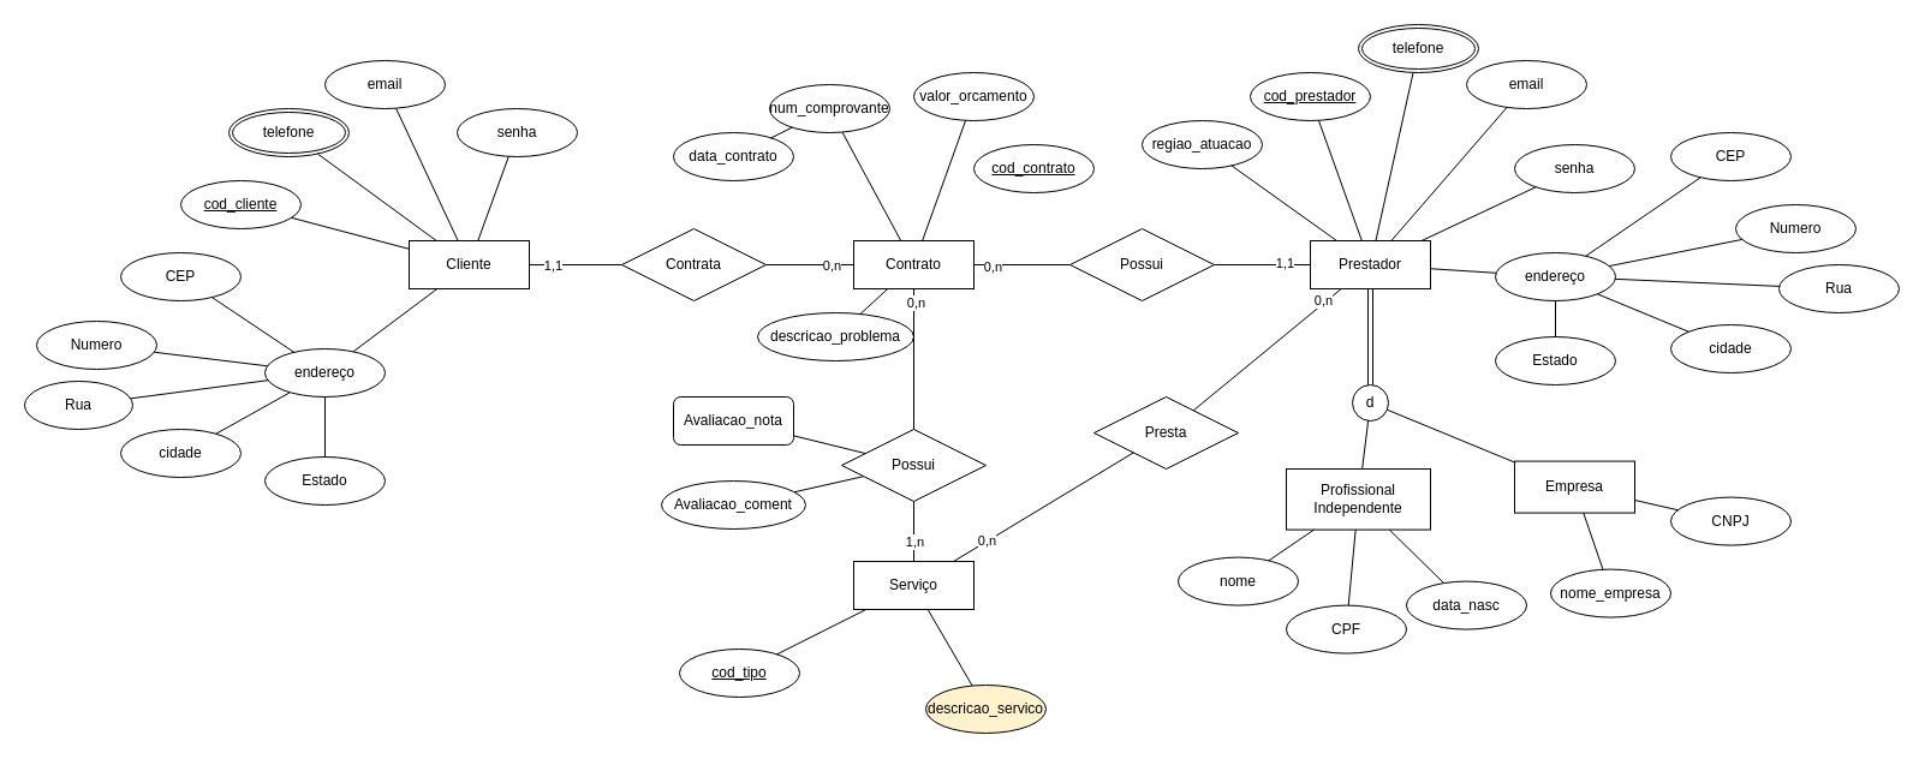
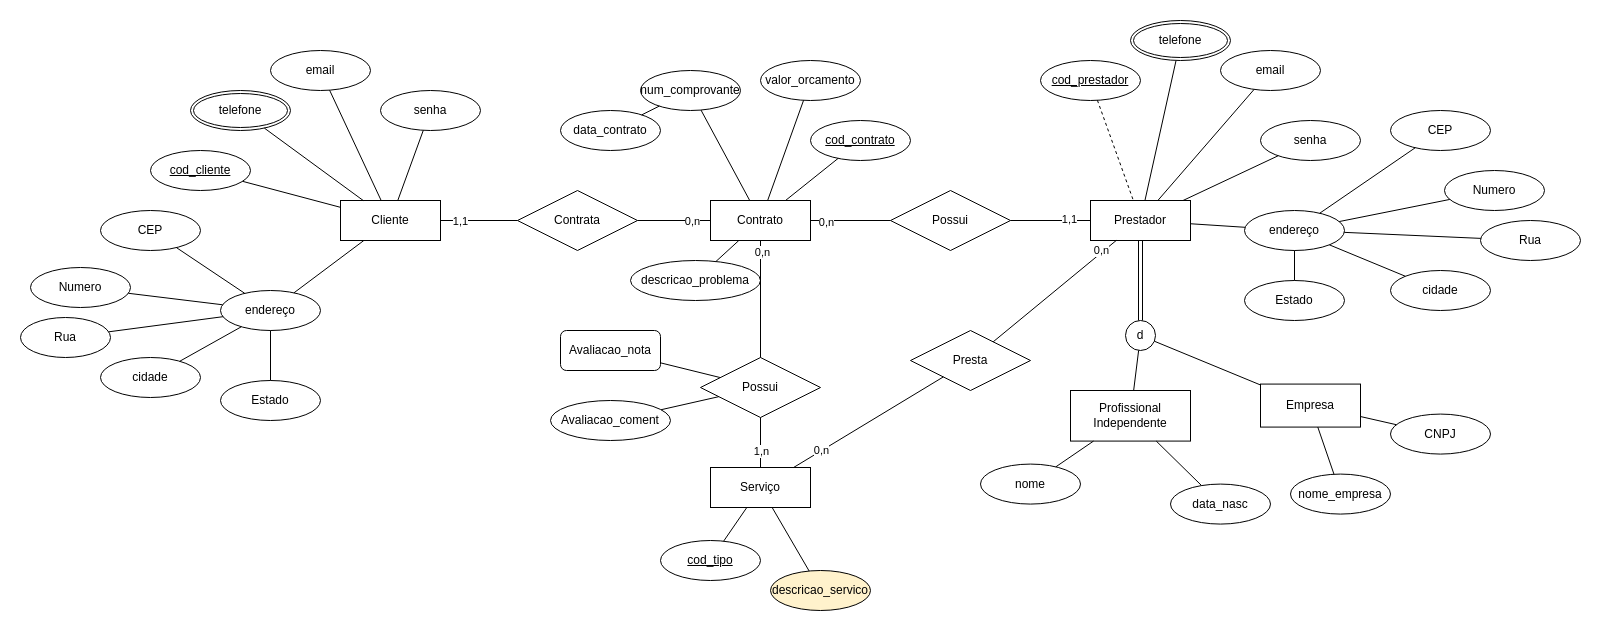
  <mxCell id="0" />
  <mxCell id="1" parent="0" />
  <mxCell id="2" value="Prestador" style="rounded=0;whiteSpace=wrap;html=1;" parent="1" vertex="1"><mxGeometry x="1090" y="200" width="100" height="40" as="geometry" /></mxCell>
  <mxCell id="3" value="Profissional Independente" style="rounded=0;whiteSpace=wrap;html=1;" parent="1" vertex="1"><mxGeometry x="1070" y="390" width="120" height="50.58" as="geometry" /></mxCell>
  <mxCell id="4" value="Empresa" style="rounded=0;whiteSpace=wrap;html=1;" parent="1" vertex="1"><mxGeometry x="1260" y="383.58" width="100" height="43" as="geometry" /></mxCell>
  <mxCell id="5" value="d" style="ellipse;whiteSpace=wrap;html=1;aspect=fixed;" parent="1" vertex="1"><mxGeometry x="1125" y="320" width="30" height="30" as="geometry" /></mxCell>
  <mxCell id="6" value="" style="shape=link;html=1;rounded=0;" parent="1" source="2" target="5" edge="1"><mxGeometry relative="1" as="geometry"><mxPoint x="1270" y="410" as="sourcePoint" /><mxPoint x="1430" y="410" as="targetPoint" /></mxGeometry></mxCell>
  <mxCell id="7" value="" style="endArrow=none;html=1;rounded=0;" parent="1" source="3" target="5" edge="1"><mxGeometry width="50" height="50" relative="1" as="geometry"><mxPoint x="1280" y="430" as="sourcePoint" /><mxPoint x="1120" y="360" as="targetPoint" /></mxGeometry></mxCell>
  <mxCell id="8" value="" style="endArrow=none;html=1;rounded=0;" parent="1" source="4" target="5" edge="1"><mxGeometry width="50" height="50" relative="1" as="geometry"><mxPoint x="1280" y="430" as="sourcePoint" /><mxPoint x="1330" y="380" as="targetPoint" /></mxGeometry></mxCell>
  <mxCell id="9" value="Avaliacao_nota" style="whiteSpace=wrap;html=1;align=center;rounded=1;" parent="1" vertex="1"><mxGeometry x="560" y="330" width="100" height="40" as="geometry" /></mxCell>
  <mxCell id="10" value="senha" style="ellipse;whiteSpace=wrap;html=1;align=center;" parent="1" vertex="1"><mxGeometry x="1260" y="120" width="100" height="40" as="geometry" /></mxCell>
  <mxCell id="11" value="endereço" style="ellipse;whiteSpace=wrap;html=1;align=center;" parent="1" vertex="1"><mxGeometry x="1244" y="210" width="100" height="40" as="geometry" /></mxCell>
  <mxCell id="12" value="cod_prestador" style="ellipse;whiteSpace=wrap;html=1;align=center;fontStyle=4;" parent="1" vertex="1"><mxGeometry x="1040" y="60" width="100" height="40" as="geometry" /></mxCell>
  <mxCell id="13" value="" style="endArrow=none;html=1;rounded=0;" parent="1" source="2" target="11" edge="1"><mxGeometry relative="1" as="geometry"><mxPoint x="1220" y="210" as="sourcePoint" /><mxPoint x="1380" y="210" as="targetPoint" /></mxGeometry></mxCell>
  <mxCell id="14" value="" style="endArrow=none;html=1;rounded=0;" parent="1" source="10" target="2" edge="1"><mxGeometry relative="1" as="geometry"><mxPoint x="1220" y="210" as="sourcePoint" /><mxPoint x="1380" y="210" as="targetPoint" /></mxGeometry></mxCell>
  <mxCell id="15" value="" style="endArrow=none;html=1;rounded=0;" parent="1" source="2" target="17" edge="1"><mxGeometry relative="1" as="geometry"><mxPoint x="1220" y="210" as="sourcePoint" /><mxPoint x="1293.658" y="58.902" as="targetPoint" /></mxGeometry></mxCell>
- <mxCell id="16" value="" style="endArrow=none;html=1;rounded=0;" parent="1" source="12" target="2" edge="1"><mxGeometry relative="1" as="geometry"><mxPoint x="1220" y="210" as="sourcePoint" /><mxPoint x="1380" y="210" as="targetPoint" /></mxGeometry></mxCell>
+ <mxCell id="16" value="" style="endArrow=none;html=1;rounded=0;dashed=1;" parent="1" source="12" target="2" edge="1"><mxGeometry relative="1" as="geometry"><mxPoint x="1220" y="210" as="sourcePoint" /><mxPoint x="1380" y="210" as="targetPoint" /></mxGeometry></mxCell>
  <mxCell id="17" value="telefone" style="ellipse;shape=doubleEllipse;margin=3;whiteSpace=wrap;html=1;align=center;" parent="1" vertex="1"><mxGeometry x="1130" y="20" width="100" height="40" as="geometry" /></mxCell>
  <mxCell id="18" value="cidade" style="ellipse;whiteSpace=wrap;html=1;align=center;" parent="1" vertex="1"><mxGeometry x="1390" y="270" width="100" height="40" as="geometry" /></mxCell>
  <mxCell id="19" value="Numero" style="ellipse;whiteSpace=wrap;html=1;align=center;" parent="1" vertex="1"><mxGeometry x="1444" y="170" width="100" height="40" as="geometry" /></mxCell>
  <mxCell id="20" value="Rua" style="ellipse;whiteSpace=wrap;html=1;align=center;" parent="1" vertex="1"><mxGeometry x="1480" y="220" width="100" height="40" as="geometry" /></mxCell>
  <mxCell id="21" value="CEP" style="ellipse;whiteSpace=wrap;html=1;align=center;" parent="1" vertex="1"><mxGeometry x="1390" y="110" width="100" height="40" as="geometry" /></mxCell>
  <mxCell id="22" value="Estado" style="ellipse;whiteSpace=wrap;html=1;align=center;" parent="1" vertex="1"><mxGeometry x="1244" y="280" width="100" height="40" as="geometry" /></mxCell>
  <mxCell id="23" value="" style="endArrow=none;html=1;rounded=0;" parent="1" source="22" target="11" edge="1"><mxGeometry relative="1" as="geometry"><mxPoint x="1420" y="220" as="sourcePoint" /><mxPoint x="1380" y="210" as="targetPoint" /></mxGeometry></mxCell>
  <mxCell id="24" value="" style="endArrow=none;html=1;rounded=0;" parent="1" source="21" target="11" edge="1"><mxGeometry relative="1" as="geometry"><mxPoint x="1220" y="210" as="sourcePoint" /><mxPoint x="1380" y="210" as="targetPoint" /></mxGeometry></mxCell>
  <mxCell id="25" value="" style="endArrow=none;html=1;rounded=0;" parent="1" source="11" target="20" edge="1"><mxGeometry relative="1" as="geometry"><mxPoint x="1220" y="210" as="sourcePoint" /><mxPoint x="1380" y="210" as="targetPoint" /></mxGeometry></mxCell>
  <mxCell id="26" value="" style="endArrow=none;html=1;rounded=0;" parent="1" source="11" target="19" edge="1"><mxGeometry relative="1" as="geometry"><mxPoint x="1220" y="210" as="sourcePoint" /><mxPoint x="1560" y="220" as="targetPoint" /></mxGeometry></mxCell>
  <mxCell id="27" value="" style="endArrow=none;html=1;rounded=0;" parent="1" source="18" target="11" edge="1"><mxGeometry relative="1" as="geometry"><mxPoint x="1410" y="270" as="sourcePoint" /><mxPoint x="1430" y="160" as="targetPoint" /></mxGeometry></mxCell>
  <mxCell id="28" value="data_nasc" style="ellipse;whiteSpace=wrap;html=1;align=center;" parent="1" vertex="1"><mxGeometry x="1170" y="483.58" width="100" height="40" as="geometry" /></mxCell>
- <mxCell id="29" value="CPF" style="ellipse;whiteSpace=wrap;html=1;align=center;" parent="1" vertex="1"><mxGeometry x="1070" y="503.58" width="100" height="40" as="geometry" /></mxCell>
  <mxCell id="30" value="nome" style="ellipse;whiteSpace=wrap;html=1;align=center;" parent="1" vertex="1"><mxGeometry x="980" y="463.58" width="100" height="40" as="geometry" /></mxCell>
  <mxCell id="31" value="" style="endArrow=none;html=1;rounded=0;" parent="1" source="3" target="30" edge="1"><mxGeometry relative="1" as="geometry"><mxPoint x="1550" y="590.58" as="sourcePoint" /><mxPoint x="1710" y="590.58" as="targetPoint" /></mxGeometry></mxCell>
- <mxCell id="32" value="" style="endArrow=none;html=1;rounded=0;" parent="1" source="29" target="3" edge="1"><mxGeometry relative="1" as="geometry"><mxPoint x="1550" y="590.58" as="sourcePoint" /><mxPoint x="1710" y="590.58" as="targetPoint" /></mxGeometry></mxCell>
  <mxCell id="33" value="" style="endArrow=none;html=1;rounded=0;" parent="1" source="3" target="28" edge="1"><mxGeometry relative="1" as="geometry"><mxPoint x="1170" y="550.58" as="sourcePoint" /><mxPoint x="1710" y="590.58" as="targetPoint" /></mxGeometry></mxCell>
  <mxCell id="34" value="nome_empresa" style="ellipse;whiteSpace=wrap;html=1;align=center;" parent="1" vertex="1"><mxGeometry x="1290" y="473.58" width="100" height="40" as="geometry" /></mxCell>
  <mxCell id="35" value="CNPJ" style="ellipse;whiteSpace=wrap;html=1;align=center;" parent="1" vertex="1"><mxGeometry x="1390" y="413.58" width="100" height="40" as="geometry" /></mxCell>
  <mxCell id="36" value="" style="endArrow=none;html=1;rounded=0;" parent="1" source="34" target="4" edge="1"><mxGeometry relative="1" as="geometry"><mxPoint x="1070" y="226.58" as="sourcePoint" /><mxPoint x="1230" y="226.58" as="targetPoint" /></mxGeometry></mxCell>
  <mxCell id="37" value="" style="endArrow=none;html=1;rounded=0;" parent="1" source="35" target="4" edge="1"><mxGeometry relative="1" as="geometry"><mxPoint x="1070" y="226.58" as="sourcePoint" /><mxPoint x="1230" y="226.58" as="targetPoint" /></mxGeometry></mxCell>
  <mxCell id="38" value="email" style="ellipse;whiteSpace=wrap;html=1;align=center;" parent="1" vertex="1"><mxGeometry x="1220" y="50" width="100" height="40" as="geometry" /></mxCell>
  <mxCell id="39" value="" style="endArrow=none;html=1;rounded=0;" parent="1" source="2" target="38" edge="1"><mxGeometry relative="1" as="geometry"><mxPoint x="1260" y="330" as="sourcePoint" /><mxPoint x="1420" y="330" as="targetPoint" /></mxGeometry></mxCell>
  <mxCell id="40" value="Possui" style="shape=rhombus;perimeter=rhombusPerimeter;whiteSpace=wrap;html=1;align=center;" parent="1" vertex="1"><mxGeometry x="890" y="190" width="120" height="60" as="geometry" /></mxCell>
  <mxCell id="41" value="Contrato" style="whiteSpace=wrap;html=1;align=center;" parent="1" vertex="1"><mxGeometry x="710" y="200" width="100" height="40" as="geometry" /></mxCell>
  <mxCell id="42" value="" style="endArrow=none;html=1;rounded=0;" parent="1" source="2" target="40" edge="1"><mxGeometry relative="1" as="geometry"><mxPoint x="900" y="400" as="sourcePoint" /><mxPoint x="1060" y="400" as="targetPoint" /></mxGeometry></mxCell>
  <mxCell id="43" value="1,1" style="edgeLabel;html=1;align=center;verticalAlign=middle;resizable=0;points=[];" parent="42" vertex="1" connectable="0"><mxGeometry x="-0.452" y="-2" relative="1" as="geometry"><mxPoint as="offset" /></mxGeometry></mxCell>
  <mxCell id="44" value="" style="endArrow=none;html=1;rounded=0;" parent="1" source="41" target="40" edge="1"><mxGeometry relative="1" as="geometry"><mxPoint x="900" y="400" as="sourcePoint" /><mxPoint x="1060" y="400" as="targetPoint" /></mxGeometry></mxCell>
  <mxCell id="45" value="0,n" style="edgeLabel;html=1;align=center;verticalAlign=middle;resizable=0;points=[];" parent="44" vertex="1" connectable="0"><mxGeometry x="-0.613" y="-1" relative="1" as="geometry"><mxPoint as="offset" /></mxGeometry></mxCell>
  <mxCell id="46" value="Cliente" style="whiteSpace=wrap;html=1;align=center;" parent="1" vertex="1"><mxGeometry x="340" y="200" width="100" height="40" as="geometry" /></mxCell>
  <mxCell id="47" value="Contrata" style="shape=rhombus;perimeter=rhombusPerimeter;whiteSpace=wrap;html=1;align=center;" parent="1" vertex="1"><mxGeometry x="517" y="190" width="120" height="60" as="geometry" /></mxCell>
  <mxCell id="48" value="" style="endArrow=none;html=1;rounded=0;" parent="1" source="47" target="41" edge="1"><mxGeometry relative="1" as="geometry"><mxPoint x="660" y="299.57" as="sourcePoint" /><mxPoint x="820" y="299.57" as="targetPoint" /></mxGeometry></mxCell>
  <mxCell id="49" value="0,n" style="edgeLabel;html=1;align=center;verticalAlign=middle;resizable=0;points=[];" parent="48" vertex="1" connectable="0"><mxGeometry x="0.471" y="-3" relative="1" as="geometry"><mxPoint y="-3" as="offset" /></mxGeometry></mxCell>
  <mxCell id="50" value="" style="endArrow=none;html=1;rounded=0;" parent="1" source="46" target="47" edge="1"><mxGeometry relative="1" as="geometry"><mxPoint x="660" y="300" as="sourcePoint" /><mxPoint x="820" y="300" as="targetPoint" /></mxGeometry></mxCell>
  <mxCell id="51" value="1,1" style="edgeLabel;html=1;align=center;verticalAlign=middle;resizable=0;points=[];" parent="50" vertex="1" connectable="0"><mxGeometry x="-0.496" relative="1" as="geometry"><mxPoint as="offset" /></mxGeometry></mxCell>
  <mxCell id="52" value="senha" style="ellipse;whiteSpace=wrap;html=1;align=center;" parent="1" vertex="1"><mxGeometry x="380" y="90" width="100" height="40" as="geometry" /></mxCell>
  <mxCell id="53" value="cod_cliente" style="ellipse;whiteSpace=wrap;html=1;align=center;fontStyle=4;" parent="1" vertex="1"><mxGeometry x="150" y="150" width="100" height="40" as="geometry" /></mxCell>
  <mxCell id="54" value="telefone" style="ellipse;shape=doubleEllipse;margin=3;whiteSpace=wrap;html=1;align=center;" parent="1" vertex="1"><mxGeometry x="190" y="90" width="100" height="40" as="geometry" /></mxCell>
  <mxCell id="55" value="email" style="ellipse;whiteSpace=wrap;html=1;align=center;" parent="1" vertex="1"><mxGeometry x="270" y="50" width="100" height="40" as="geometry" /></mxCell>
  <mxCell id="56" value="" style="endArrow=none;html=1;rounded=0;" parent="1" source="53" target="46" edge="1"><mxGeometry relative="1" as="geometry"><mxPoint x="400" y="190" as="sourcePoint" /><mxPoint x="560" y="190" as="targetPoint" /></mxGeometry></mxCell>
  <mxCell id="57" value="" style="endArrow=none;html=1;rounded=0;" parent="1" source="54" target="46" edge="1"><mxGeometry relative="1" as="geometry"><mxPoint x="400" y="190" as="sourcePoint" /><mxPoint x="560" y="190" as="targetPoint" /></mxGeometry></mxCell>
  <mxCell id="58" value="" style="endArrow=none;html=1;rounded=0;" parent="1" source="55" target="46" edge="1"><mxGeometry relative="1" as="geometry"><mxPoint x="320" y="120" as="sourcePoint" /><mxPoint x="480" y="90" as="targetPoint" /></mxGeometry></mxCell>
  <mxCell id="59" value="" style="group" parent="1" vertex="1" connectable="0"><mxGeometry x="20" y="210" width="300" height="210" as="geometry" /></mxCell>
  <mxCell id="60" value="endereço" style="ellipse;whiteSpace=wrap;html=1;align=center;" parent="59" vertex="1"><mxGeometry x="200" y="80" width="100" height="40" as="geometry" /></mxCell>
  <mxCell id="61" value="cidade" style="ellipse;whiteSpace=wrap;html=1;align=center;" parent="59" vertex="1"><mxGeometry x="80" y="147" width="100" height="40" as="geometry" /></mxCell>
  <mxCell id="62" value="Numero" style="ellipse;whiteSpace=wrap;html=1;align=center;" parent="59" vertex="1"><mxGeometry x="10" y="57" width="100" height="40" as="geometry" /></mxCell>
  <mxCell id="63" value="Rua" style="ellipse;whiteSpace=wrap;html=1;align=center;" parent="59" vertex="1"><mxGeometry y="107" width="90" height="40" as="geometry" /></mxCell>
  <mxCell id="64" value="CEP" style="ellipse;whiteSpace=wrap;html=1;align=center;" parent="59" vertex="1"><mxGeometry x="80" width="100" height="40" as="geometry" /></mxCell>
  <mxCell id="65" value="Estado" style="ellipse;whiteSpace=wrap;html=1;align=center;" parent="59" vertex="1"><mxGeometry x="200" y="170" width="100" height="40" as="geometry" /></mxCell>
  <mxCell id="66" value="" style="endArrow=none;html=1;rounded=0;" parent="59" source="65" target="60" edge="1"><mxGeometry relative="1" as="geometry"><mxPoint x="376" y="90" as="sourcePoint" /><mxPoint x="336" y="80" as="targetPoint" /></mxGeometry></mxCell>
  <mxCell id="67" value="" style="endArrow=none;html=1;rounded=0;" parent="59" source="64" target="60" edge="1"><mxGeometry relative="1" as="geometry"><mxPoint x="176" y="80" as="sourcePoint" /><mxPoint x="336" y="80" as="targetPoint" /></mxGeometry></mxCell>
  <mxCell id="68" value="" style="endArrow=none;html=1;rounded=0;" parent="59" source="60" target="63" edge="1"><mxGeometry relative="1" as="geometry"><mxPoint x="176" y="80" as="sourcePoint" /><mxPoint x="336" y="80" as="targetPoint" /></mxGeometry></mxCell>
  <mxCell id="69" value="" style="endArrow=none;html=1;rounded=0;" parent="59" source="60" target="62" edge="1"><mxGeometry relative="1" as="geometry"><mxPoint x="176" y="80" as="sourcePoint" /><mxPoint x="516" y="90" as="targetPoint" /></mxGeometry></mxCell>
  <mxCell id="70" value="" style="endArrow=none;html=1;rounded=0;" parent="59" source="61" target="60" edge="1"><mxGeometry relative="1" as="geometry"><mxPoint x="366" y="140" as="sourcePoint" /><mxPoint x="386" y="30" as="targetPoint" /></mxGeometry></mxCell>
  <mxCell id="71" value="" style="endArrow=none;html=1;rounded=0;" parent="1" source="60" target="46" edge="1"><mxGeometry relative="1" as="geometry"><mxPoint x="260" y="310" as="sourcePoint" /><mxPoint x="420" y="310" as="targetPoint" /></mxGeometry></mxCell>
  <mxCell id="72" value="Avaliacao_coment" style="ellipse;whiteSpace=wrap;html=1;align=center;" parent="1" vertex="1"><mxGeometry x="550" y="400" width="120" height="40" as="geometry" /></mxCell>
  <mxCell id="73" value="" style="endArrow=none;html=1;rounded=0;" parent="1" source="9" target="89" edge="1"><mxGeometry relative="1" as="geometry"><mxPoint x="803" y="410" as="sourcePoint" /><mxPoint x="723" y="300" as="targetPoint" /></mxGeometry></mxCell>
  <mxCell id="74" value="" style="endArrow=none;html=1;rounded=0;" parent="1" source="72" target="89" edge="1"><mxGeometry relative="1" as="geometry"><mxPoint x="803" y="410" as="sourcePoint" /><mxPoint x="753" y="315" as="targetPoint" /></mxGeometry></mxCell>
- <mxCell id="75" value="regiao_atuacao" style="ellipse;whiteSpace=wrap;html=1;align=center;" parent="1" vertex="1"><mxGeometry x="950" y="100" width="100" height="40" as="geometry" /></mxCell>
- <mxCell id="76" value="" style="endArrow=none;html=1;rounded=0;" parent="1" source="75" target="2" edge="1"><mxGeometry relative="1" as="geometry"><mxPoint x="1120" y="230" as="sourcePoint" /><mxPoint x="1280" y="230" as="targetPoint" /></mxGeometry></mxCell>
  <mxCell id="77" value="num_comprovante" style="ellipse;whiteSpace=wrap;html=1;align=center;" parent="1" vertex="1"><mxGeometry x="640" y="70" width="100" height="40" as="geometry" /></mxCell>
  <mxCell id="78" value="data_contrato" style="ellipse;whiteSpace=wrap;html=1;align=center;" parent="1" vertex="1"><mxGeometry x="560" y="110" width="100" height="40" as="geometry" /></mxCell>
  <mxCell id="79" value="valor_orcamento" style="ellipse;whiteSpace=wrap;html=1;align=center;" parent="1" vertex="1"><mxGeometry x="760" y="60" width="100" height="40" as="geometry" /></mxCell>
  <mxCell id="80" value="cod_contrato" style="ellipse;whiteSpace=wrap;html=1;align=center;fontStyle=4;" parent="1" vertex="1"><mxGeometry x="810" y="120" width="100" height="40" as="geometry" /></mxCell>
+ <mxCell id="81" value="" style="endArrow=none;html=1;rounded=0;" parent="1" source="80" target="41" edge="1"><mxGeometry relative="1" as="geometry"><mxPoint x="560" y="260" as="sourcePoint" /><mxPoint x="785" y="200" as="targetPoint" /></mxGeometry></mxCell>
  <mxCell id="82" value="" style="endArrow=none;html=1;rounded=0;" parent="1" source="79" target="41" edge="1"><mxGeometry relative="1" as="geometry"><mxPoint x="560" y="260" as="sourcePoint" /><mxPoint x="720" y="260" as="targetPoint" /></mxGeometry></mxCell>
  <mxCell id="83" value="" style="endArrow=none;html=1;rounded=0;" parent="1" source="77" target="41" edge="1"><mxGeometry relative="1" as="geometry"><mxPoint x="560" y="260" as="sourcePoint" /><mxPoint x="720" y="260" as="targetPoint" /></mxGeometry></mxCell>
  <mxCell id="84" value="" style="endArrow=none;html=1;rounded=0;" parent="1" source="78" target="77" edge="1"><mxGeometry relative="1" as="geometry"><mxPoint x="560" y="260" as="sourcePoint" /><mxPoint x="720" y="260" as="targetPoint" /></mxGeometry></mxCell>
  <mxCell id="85" value="descricao_problema" style="ellipse;whiteSpace=wrap;html=1;align=center;" parent="1" vertex="1"><mxGeometry x="630" y="260" width="130" height="40" as="geometry" /></mxCell>
  <mxCell id="86" value="" style="endArrow=none;html=1;rounded=0;" parent="1" source="85" target="41" edge="1"><mxGeometry relative="1" as="geometry"><mxPoint x="840" y="340" as="sourcePoint" /><mxPoint x="820" y="300" as="targetPoint" /></mxGeometry></mxCell>
  <mxCell id="87" value="Presta" style="shape=rhombus;perimeter=rhombusPerimeter;whiteSpace=wrap;html=1;align=center;" vertex="1" parent="1"><mxGeometry x="910" y="330" width="120" height="60" as="geometry" /></mxCell>
  <mxCell id="88" value="Serviço" style="whiteSpace=wrap;html=1;align=center;" vertex="1" parent="1"><mxGeometry x="710" y="467" width="100" height="40" as="geometry" /></mxCell>
  <mxCell id="89" value="Possui" style="shape=rhombus;perimeter=rhombusPerimeter;whiteSpace=wrap;html=1;align=center;" vertex="1" parent="1"><mxGeometry x="700" y="357" width="120" height="60" as="geometry" /></mxCell>
- <mxCell id="90" value="cod_tipo" style="ellipse;whiteSpace=wrap;html=1;align=center;fontStyle=4;" vertex="1" parent="1"><mxGeometry x="565" y="540" width="100" height="40" as="geometry" /></mxCell>
+ <mxCell id="90" value="cod_tipo" style="ellipse;whiteSpace=wrap;html=1;align=center;fontStyle=4;" vertex="1" parent="1"><mxGeometry x="660" y="540" width="100" height="40" as="geometry" /></mxCell>
  <mxCell id="91" value="" style="endArrow=none;html=1;rounded=0;" edge="1" parent="1" source="90" target="88"><mxGeometry relative="1" as="geometry"><mxPoint x="973" y="430" as="sourcePoint" /><mxPoint x="723" y="503.258" as="targetPoint" /></mxGeometry></mxCell>
  <mxCell id="92" value="" style="endArrow=none;html=1;rounded=0;" edge="1" parent="1" source="41" target="89"><mxGeometry relative="1" as="geometry"><mxPoint x="760" y="459.58" as="sourcePoint" /><mxPoint x="920" y="459.58" as="targetPoint" /></mxGeometry></mxCell>
  <mxCell id="93" value="0,n" style="edgeLabel;html=1;align=center;verticalAlign=middle;resizable=0;points=[];" vertex="1" connectable="0" parent="92"><mxGeometry x="-0.819" y="1" relative="1" as="geometry"><mxPoint as="offset" /></mxGeometry></mxCell>
  <mxCell id="94" value="" style="endArrow=none;html=1;rounded=0;" edge="1" parent="1" source="89" target="88"><mxGeometry relative="1" as="geometry"><mxPoint x="773" y="489.58" as="sourcePoint" /><mxPoint x="769" y="467" as="targetPoint" /></mxGeometry></mxCell>
  <mxCell id="95" value="1,n" style="edgeLabel;html=1;align=center;verticalAlign=middle;resizable=0;points=[];" vertex="1" connectable="0" parent="94"><mxGeometry x="0.32" relative="1" as="geometry"><mxPoint as="offset" /></mxGeometry></mxCell>
  <mxCell id="96" value="" style="endArrow=none;html=1;rounded=0;" edge="1" parent="1" source="87" target="2"><mxGeometry relative="1" as="geometry"><mxPoint x="800" y="350" as="sourcePoint" /><mxPoint x="960" y="350" as="targetPoint" /></mxGeometry></mxCell>
  <mxCell id="97" value="0,n" style="edgeLabel;html=1;align=center;verticalAlign=middle;resizable=0;points=[];" vertex="1" connectable="0" parent="96"><mxGeometry x="0.42" y="1" relative="1" as="geometry"><mxPoint x="21" y="-19" as="offset" /></mxGeometry></mxCell>
  <mxCell id="98" value="" style="endArrow=none;html=1;rounded=0;" edge="1" parent="1" source="88" target="87"><mxGeometry relative="1" as="geometry"><mxPoint x="863.071" y="440.58" as="sourcePoint" /><mxPoint x="1012.845" y="350.002" as="targetPoint" /></mxGeometry></mxCell>
  <mxCell id="99" value="0,n" style="edgeLabel;html=1;align=center;verticalAlign=middle;resizable=0;points=[];" vertex="1" connectable="0" parent="98"><mxGeometry x="-0.362" y="-2" relative="1" as="geometry"><mxPoint x="-22" y="10" as="offset" /></mxGeometry></mxCell>
  <mxCell id="100" value="" style="endArrow=none;html=1;rounded=0;" edge="1" parent="1" source="46" target="52"><mxGeometry relative="1" as="geometry"><mxPoint x="490" y="260" as="sourcePoint" /><mxPoint x="650" y="260" as="targetPoint" /></mxGeometry></mxCell>
  <mxCell id="101" value="descricao_servico" style="ellipse;whiteSpace=wrap;html=1;align=center;fillColor=#fff2cc;" vertex="1" parent="1"><mxGeometry x="770" y="570" width="100" height="40" as="geometry" /></mxCell>
  <mxCell id="102" value="" style="endArrow=none;html=1;rounded=0;" edge="1" parent="1" source="88" target="101"><mxGeometry relative="1" as="geometry"><mxPoint x="860" y="510" as="sourcePoint" /><mxPoint x="1020" y="510" as="targetPoint" /></mxGeometry></mxCell>
